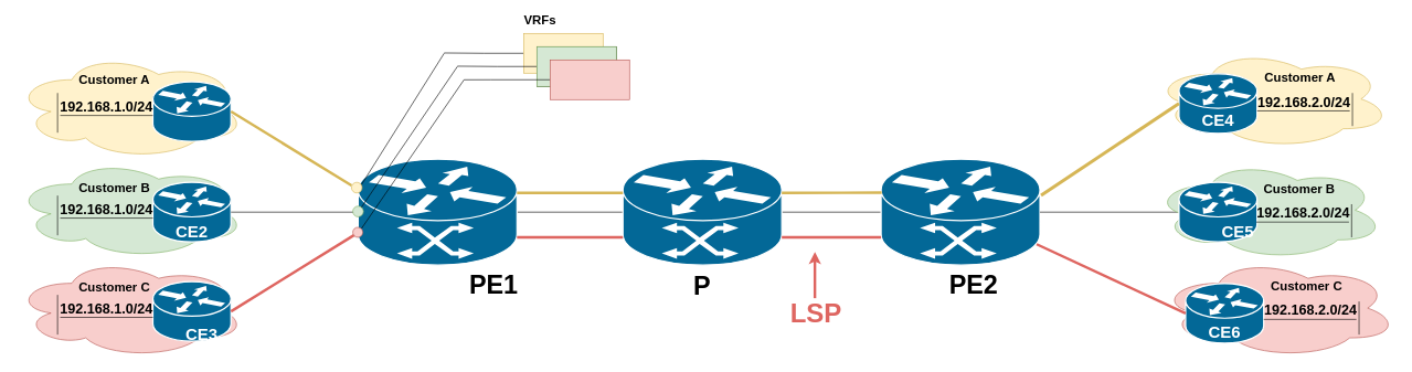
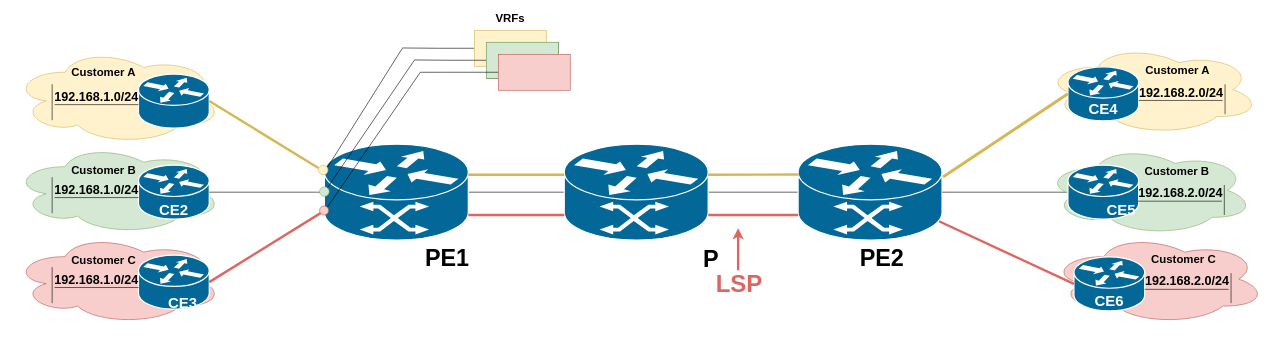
  <mxCell id="0" />
  <mxCell id="1" parent="0" />
  <mxCell id="2" value="" style="ellipse;shape=cloud;whiteSpace=wrap;html=1;fillColor=#f8cecc;strokeColor=#b85450;" parent="1" vertex="1"><mxGeometry x="20" y="390" width="350" height="150" as="geometry" /></mxCell>
  <mxCell id="3" value="" style="ellipse;shape=cloud;whiteSpace=wrap;html=1;fillColor=#d5e8d4;strokeColor=#82b366;" parent="1" vertex="1"><mxGeometry x="20" y="240" width="350" height="150" as="geometry" /></mxCell>
  <mxCell id="4" value="" style="ellipse;shape=cloud;whiteSpace=wrap;html=1;fillColor=#fff2cc;strokeColor=#d6b656;" parent="1" vertex="1"><mxGeometry x="20" y="80" width="350" height="160" as="geometry" /></mxCell>
  <mxCell id="5" style="edgeStyle=orthogonalEdgeStyle;rounded=0;orthogonalLoop=1;jettySize=auto;html=1;exitX=1;exitY=0.5;exitDx=0;exitDy=0;exitPerimeter=0;entryX=0;entryY=0.5;entryDx=0;entryDy=0;entryPerimeter=0;endArrow=none;endFill=0;" edge="1" parent="1" source="6" target="32"><mxGeometry relative="1" as="geometry" /></mxCell>
  <mxCell id="6" value="" style="shape=mxgraph.cisco.routers.atm_router;html=1;dashed=0;fillColor=#036897;strokeColor=#ffffff;strokeWidth=2;verticalLabelPosition=bottom;verticalAlign=top" parent="1" vertex="1"><mxGeometry x="540" y="240" width="240" height="160" as="geometry" /></mxCell>
  <mxCell id="7" value="" style="shape=mxgraph.cisco.routers.router;html=1;dashed=0;fillColor=#036897;strokeColor=#ffffff;strokeWidth=2;verticalLabelPosition=bottom;verticalAlign=top" parent="1" vertex="1"><mxGeometry x="230" y="425" width="118" height="90" as="geometry" /></mxCell>
  <mxCell id="8" value="" style="shape=mxgraph.cisco.routers.router;html=1;dashed=0;fillColor=#036897;strokeColor=#ffffff;strokeWidth=2;verticalLabelPosition=bottom;verticalAlign=top" parent="1" vertex="1"><mxGeometry x="230" y="275" width="118" height="90" as="geometry" /></mxCell>
  <mxCell id="9" value="" style="shape=mxgraph.cisco.routers.router;html=1;dashed=0;fillColor=#036897;strokeColor=#ffffff;strokeWidth=2;verticalLabelPosition=bottom;verticalAlign=top" parent="1" vertex="1"><mxGeometry x="230" y="123" width="118" height="90" as="geometry" /></mxCell>
  <mxCell id="10" value="" style="endArrow=none;html=1;exitX=1;exitY=0.5;exitDx=0;exitDy=0;exitPerimeter=0;entryX=-0.001;entryY=0.286;entryDx=0;entryDy=0;entryPerimeter=0;" parent="1" source="23" target="6" edge="1"><mxGeometry width="50" height="50" relative="1" as="geometry"><mxPoint x="460" y="245" as="sourcePoint" /><mxPoint x="510" y="195" as="targetPoint" /></mxGeometry></mxCell>
  <mxCell id="11" value="" style="endArrow=none;html=1;exitX=1;exitY=0.5;exitDx=0;exitDy=0;exitPerimeter=0;entryX=0;entryY=0.5;entryDx=0;entryDy=0;entryPerimeter=0;" parent="1" source="8" target="6" edge="1"><mxGeometry width="50" height="50" relative="1" as="geometry"><mxPoint x="420" y="365" as="sourcePoint" /><mxPoint x="470" y="315" as="targetPoint" /></mxGeometry></mxCell>
  <mxCell id="12" value="" style="endArrow=none;html=1;exitX=1;exitY=0.5;exitDx=0;exitDy=0;exitPerimeter=0;entryX=-0.007;entryY=0.7;entryDx=0;entryDy=0;entryPerimeter=0;strokeWidth=4;fillColor=#f8cecc;strokeColor=#DE6560;" parent="1" source="7" target="6" edge="1"><mxGeometry width="50" height="50" relative="1" as="geometry"><mxPoint x="460" y="445" as="sourcePoint" /><mxPoint x="510" y="395" as="targetPoint" /></mxGeometry></mxCell>
  <mxCell id="13" style="edgeStyle=orthogonalEdgeStyle;rounded=0;orthogonalLoop=1;jettySize=auto;html=1;exitX=0;exitY=0.5;exitDx=0;exitDy=0;endArrow=none;endFill=0;" edge="1" parent="1" source="14"><mxGeometry relative="1" as="geometry"><mxPoint x="670" y="79.5" as="targetPoint" /><Array as="points"><mxPoint x="730" y="80" /></Array></mxGeometry></mxCell>
  <mxCell id="14" value="" style="rounded=0;whiteSpace=wrap;html=1;fillColor=#fff2cc;strokeColor=#d6b656;" parent="1" vertex="1"><mxGeometry x="790" y="50" width="120" height="60" as="geometry" /></mxCell>
  <mxCell id="15" value="" style="rounded=0;whiteSpace=wrap;html=1;" parent="1" vertex="1"><mxGeometry x="810" y="70" width="120" height="60" as="geometry" /></mxCell>
  <mxCell id="16" style="edgeStyle=orthogonalEdgeStyle;rounded=0;orthogonalLoop=1;jettySize=auto;html=1;exitX=0;exitY=0.5;exitDx=0;exitDy=0;endArrow=none;endFill=0;" edge="1" parent="1" source="17"><mxGeometry relative="1" as="geometry"><mxPoint x="690" y="99.5" as="targetPoint" /><Array as="points"><mxPoint x="750" y="100" /></Array></mxGeometry></mxCell>
  <mxCell id="17" value="" style="rounded=0;whiteSpace=wrap;html=1;fillColor=#d5e8d4;strokeColor=#82b366;" parent="1" vertex="1"><mxGeometry x="810" y="70" width="120" height="60" as="geometry" /></mxCell>
  <mxCell id="18" style="edgeStyle=orthogonalEdgeStyle;rounded=0;orthogonalLoop=1;jettySize=auto;html=1;exitX=0;exitY=0.5;exitDx=0;exitDy=0;endArrow=none;endFill=0;" edge="1" parent="1" source="19"><mxGeometry relative="1" as="geometry"><mxPoint x="700" y="120.059" as="targetPoint" /><Array as="points"><mxPoint x="740" y="120" /><mxPoint x="740" y="120" /></Array></mxGeometry></mxCell>
  <mxCell id="19" value="" style="rounded=0;whiteSpace=wrap;html=1;fillColor=#f8cecc;strokeColor=#b85450;" parent="1" vertex="1"><mxGeometry x="830" y="90" width="120" height="60" as="geometry" /></mxCell>
  <mxCell id="20" value="" style="endArrow=none;html=1;exitX=1;exitY=0;exitDx=0;exitDy=0;" parent="1" source="25" edge="1"><mxGeometry width="50" height="50" relative="1" as="geometry"><mxPoint x="495" y="225" as="sourcePoint" /><mxPoint x="700" y="120" as="targetPoint" /></mxGeometry></mxCell>
  <mxCell id="21" value="" style="endArrow=none;html=1;exitX=0;exitY=0.5;exitDx=0;exitDy=0;exitPerimeter=0;" parent="1" source="6" edge="1"><mxGeometry width="50" height="50" relative="1" as="geometry"><mxPoint x="490" y="243.5" as="sourcePoint" /><mxPoint x="690" y="100" as="targetPoint" /></mxGeometry></mxCell>
  <mxCell id="22" value="" style="endArrow=none;html=1;exitX=0.003;exitY=0.284;exitDx=0;exitDy=0;exitPerimeter=0;" parent="1" source="6" edge="1"><mxGeometry width="50" height="50" relative="1" as="geometry"><mxPoint x="538" y="283" as="sourcePoint" /><mxPoint x="670" y="80" as="targetPoint" /></mxGeometry></mxCell>
  <mxCell id="23" value="" style="ellipse;whiteSpace=wrap;html=1;aspect=fixed;fillColor=#fff2cc;strokeColor=#d6b656;" parent="1" vertex="1"><mxGeometry x="530" y="275" width="16" height="16" as="geometry" /></mxCell>
  <mxCell id="24" value="" style="endArrow=none;html=1;exitX=1;exitY=0.5;exitDx=0;exitDy=0;exitPerimeter=0;entryX=-0.001;entryY=0.286;entryDx=0;entryDy=0;entryPerimeter=0;fillColor=#fff2cc;strokeColor=#d6b656;strokeWidth=4;" parent="1" source="9" target="23" edge="1"><mxGeometry width="50" height="50" relative="1" as="geometry"><mxPoint x="348" y="170" as="sourcePoint" /><mxPoint x="539.76" y="285.76" as="targetPoint" /></mxGeometry></mxCell>
  <mxCell id="25" value="" style="ellipse;whiteSpace=wrap;html=1;aspect=fixed;fillColor=#f8cecc;strokeColor=#b85450;" parent="1" vertex="1"><mxGeometry x="532" y="343" width="15" height="15" as="geometry" /></mxCell>
  <mxCell id="26" value="" style="ellipse;whiteSpace=wrap;html=1;aspect=fixed;fillColor=#d5e8d4;strokeColor=#82b366;" parent="1" vertex="1"><mxGeometry x="532" y="311" width="16" height="16" as="geometry" /></mxCell>
  <mxCell id="27" value="&lt;font style=&quot;font-size: 39px&quot;&gt;&lt;b&gt;PE1&lt;/b&gt;&lt;/font&gt;" style="text;html=1;strokeColor=none;fillColor=none;align=center;verticalAlign=middle;whiteSpace=wrap;rounded=0;" parent="1" vertex="1"><mxGeometry x="725" y="420" width="40" height="20" as="geometry" /></mxCell>
  <mxCell id="28" value="&lt;b&gt;&lt;font style=&quot;font-size: 19px&quot;&gt;Customer A&lt;/font&gt;&lt;/b&gt;" style="text;html=1;strokeColor=none;fillColor=none;align=center;verticalAlign=middle;whiteSpace=wrap;rounded=0;" parent="1" vertex="1"><mxGeometry x="107" y="111" width="130" height="20" as="geometry" /></mxCell>
  <mxCell id="29" value="&lt;b&gt;&lt;font style=&quot;font-size: 19px&quot;&gt;Customer B&lt;/font&gt;&lt;/b&gt;" style="text;html=1;strokeColor=none;fillColor=none;align=center;verticalAlign=middle;whiteSpace=wrap;rounded=0;" parent="1" vertex="1"><mxGeometry x="117" y="275" width="110" height="20" as="geometry" /></mxCell>
- <mxCell id="30" value="&lt;b&gt;&lt;font style=&quot;font-size: 19px&quot;&gt;VRFs&lt;/font&gt;&lt;/b&gt;" style="text;html=1;strokeColor=none;fillColor=none;align=center;verticalAlign=middle;whiteSpace=wrap;rounded=0;" parent="1" vertex="1"><mxGeometry x="795" y="20" width="40" height="20" as="geometry" /></mxCell>
+ <mxCell id="30" value="&lt;b&gt;&lt;font style=&quot;font-size: 19px&quot;&gt;VRFs&lt;/font&gt;&lt;/b&gt;" style="text;html=1;strokeColor=none;fillColor=none;align=center;verticalAlign=middle;whiteSpace=wrap;rounded=0;" parent="1" vertex="1"><mxGeometry x="830" y="20" width="40" height="20" as="geometry" /></mxCell>
  <mxCell id="31" style="edgeStyle=orthogonalEdgeStyle;rounded=0;orthogonalLoop=1;jettySize=auto;html=1;exitX=1;exitY=0.5;exitDx=0;exitDy=0;exitPerimeter=0;entryX=0;entryY=0.5;entryDx=0;entryDy=0;entryPerimeter=0;endArrow=none;endFill=0;" edge="1" parent="1" source="32" target="33"><mxGeometry relative="1" as="geometry" /></mxCell>
  <mxCell id="32" value="" style="shape=mxgraph.cisco.routers.atm_router;html=1;dashed=0;fillColor=#036897;strokeColor=#ffffff;strokeWidth=2;verticalLabelPosition=bottom;verticalAlign=top" vertex="1" parent="1"><mxGeometry x="940" y="240" width="240" height="160" as="geometry" /></mxCell>
  <mxCell id="33" value="" style="shape=mxgraph.cisco.routers.atm_router;html=1;dashed=0;fillColor=#036897;strokeColor=#ffffff;strokeWidth=2;verticalLabelPosition=bottom;verticalAlign=top" vertex="1" parent="1"><mxGeometry x="1330" y="240" width="240" height="160" as="geometry" /></mxCell>
  <mxCell id="34" value="" style="ellipse;shape=cloud;whiteSpace=wrap;html=1;fillColor=#f8cecc;strokeColor=#b85450;flipH=0;flipV=0;" vertex="1" parent="1"><mxGeometry x="1750" y="390" width="360" height="150" as="geometry" /></mxCell>
  <mxCell id="35" style="edgeStyle=orthogonalEdgeStyle;rounded=0;orthogonalLoop=1;jettySize=auto;html=1;exitX=0;exitY=0.5;exitDx=0;exitDy=0;exitPerimeter=0;entryX=1;entryY=0.5;entryDx=0;entryDy=0;entryPerimeter=0;endArrow=none;endFill=0;" edge="1" parent="1" source="39" target="33"><mxGeometry relative="1" as="geometry" /></mxCell>
  <mxCell id="36" value="" style="ellipse;shape=cloud;whiteSpace=wrap;html=1;fillColor=#d5e8d4;strokeColor=#82b366;flipH=0;flipV=0;" vertex="1" parent="1"><mxGeometry x="1740" y="242" width="350" height="150" as="geometry" /></mxCell>
  <mxCell id="37" value="" style="ellipse;shape=cloud;whiteSpace=wrap;html=1;fillColor=#fff2cc;strokeColor=#d6b656;flipH=0;flipV=0;" vertex="1" parent="1"><mxGeometry x="1740" y="74" width="360" height="150" as="geometry" /></mxCell>
  <mxCell id="38" value="" style="shape=mxgraph.cisco.routers.router;html=1;dashed=0;fillColor=#036897;strokeColor=#ffffff;strokeWidth=2;verticalLabelPosition=bottom;verticalAlign=top;flipH=0;flipV=0;" vertex="1" parent="1"><mxGeometry x="1790" y="428" width="118" height="90" as="geometry" /></mxCell>
  <mxCell id="39" value="" style="shape=mxgraph.cisco.routers.router;html=1;dashed=0;fillColor=#036897;strokeColor=#ffffff;strokeWidth=2;verticalLabelPosition=bottom;verticalAlign=top;flipH=0;flipV=0;" vertex="1" parent="1"><mxGeometry x="1780" y="275" width="118" height="90" as="geometry" /></mxCell>
  <mxCell id="40" value="" style="shape=mxgraph.cisco.routers.router;html=1;dashed=0;fillColor=#036897;strokeColor=#ffffff;strokeWidth=2;verticalLabelPosition=bottom;verticalAlign=top;flipH=0;flipV=0;" vertex="1" parent="1"><mxGeometry x="1780" y="111" width="118" height="90" as="geometry" /></mxCell>
  <mxCell id="41" value="" style="endArrow=none;html=1;exitX=1.007;exitY=0.341;exitDx=0;exitDy=0;exitPerimeter=0;entryX=0;entryY=0.5;entryDx=0;entryDy=0;entryPerimeter=0;fillColor=#fff2cc;strokeColor=#d6b656;strokeWidth=5;" edge="1" parent="1" source="33" target="40"><mxGeometry width="50" height="50" relative="1" as="geometry"><mxPoint x="1740" y="180" as="sourcePoint" /><mxPoint x="1800" y="170" as="targetPoint" /></mxGeometry></mxCell>
  <mxCell id="42" value="" style="endArrow=none;html=1;strokeWidth=4;fillColor=#f8cecc;exitX=0.979;exitY=0.803;exitDx=0;exitDy=0;exitPerimeter=0;strokeColor=#DE6560;entryX=0;entryY=0.5;entryDx=0;entryDy=0;entryPerimeter=0;" edge="1" parent="1" source="33" target="38"><mxGeometry width="50" height="50" relative="1" as="geometry"><mxPoint x="1639.96" y="369.44" as="sourcePoint" /><mxPoint x="1840" y="460" as="targetPoint" /></mxGeometry></mxCell>
  <mxCell id="43" value="&lt;font style=&quot;font-size: 39px&quot;&gt;&lt;b&gt;PE2&lt;/b&gt;&lt;/font&gt;" style="text;html=1;strokeColor=none;fillColor=none;align=center;verticalAlign=middle;whiteSpace=wrap;rounded=0;" vertex="1" parent="1"><mxGeometry x="1450" y="420" width="40" height="20" as="geometry" /></mxCell>
- <mxCell id="44" value="&lt;font style=&quot;font-size: 39px&quot;&gt;&lt;b&gt;P&lt;/b&gt;&lt;/font&gt;" style="text;html=1;strokeColor=none;fillColor=none;align=center;verticalAlign=middle;whiteSpace=wrap;rounded=0;" vertex="1" parent="1"><mxGeometry x="1040" y="423" width="40" height="20" as="geometry" /></mxCell>
+ <mxCell id="44" value="&lt;font style=&quot;font-size: 39px&quot;&gt;&lt;b&gt;P&lt;/b&gt;&lt;/font&gt;" style="text;html=1;strokeColor=none;fillColor=none;align=center;verticalAlign=middle;whiteSpace=wrap;rounded=0;" vertex="1" parent="1"><mxGeometry x="1165" y="423" width="40" height="20" as="geometry" /></mxCell>
  <mxCell id="45" value="" style="endArrow=none;html=1;strokeWidth=4;fillColor=#f8cecc;strokeColor=#DE6560;entryX=0;entryY=0.738;entryDx=0;entryDy=0;entryPerimeter=0;" edge="1" parent="1" target="33"><mxGeometry width="50" height="50" relative="1" as="geometry"><mxPoint x="1180" y="358" as="sourcePoint" /><mxPoint x="1330" y="358" as="targetPoint" /></mxGeometry></mxCell>
  <mxCell id="46" value="" style="endArrow=none;html=1;strokeWidth=4;fillColor=#f8cecc;strokeColor=#DE6560;" edge="1" parent="1"><mxGeometry width="50" height="50" relative="1" as="geometry"><mxPoint x="780" y="358" as="sourcePoint" /><mxPoint x="940" y="358" as="targetPoint" /></mxGeometry></mxCell>
  <mxCell id="47" value="" style="endArrow=none;html=1;strokeWidth=4;fillColor=#fff2cc;strokeColor=#d6b656;entryX=0.004;entryY=0.316;entryDx=0;entryDy=0;entryPerimeter=0;" edge="1" parent="1" target="33"><mxGeometry width="50" height="50" relative="1" as="geometry"><mxPoint x="1180" y="291" as="sourcePoint" /><mxPoint x="1340" y="291" as="targetPoint" /></mxGeometry></mxCell>
  <mxCell id="48" value="" style="endArrow=none;html=1;strokeWidth=4;fillColor=#fff2cc;strokeColor=#d6b656;" edge="1" parent="1"><mxGeometry width="50" height="50" relative="1" as="geometry"><mxPoint x="780" y="291" as="sourcePoint" /><mxPoint x="940" y="291" as="targetPoint" /></mxGeometry></mxCell>
  <mxCell id="49" value="" style="endArrow=classic;html=1;strokeColor=#DE6560;strokeWidth=4;" edge="1" parent="1"><mxGeometry width="50" height="50" relative="1" as="geometry"><mxPoint x="1230" y="450" as="sourcePoint" /><mxPoint x="1230" y="380" as="targetPoint" /></mxGeometry></mxCell>
  <mxCell id="50" value="&lt;font size=&quot;1&quot; color=&quot;#de6560&quot;&gt;&lt;b style=&quot;font-size: 40px&quot;&gt;LSP&lt;/b&gt;&lt;/font&gt;" style="text;html=1;strokeColor=none;fillColor=none;align=center;verticalAlign=middle;whiteSpace=wrap;rounded=0;" vertex="1" parent="1"><mxGeometry x="1212" y="462" width="40" height="20" as="geometry" /></mxCell>
  <mxCell id="51" value="" style="endArrow=none;html=1;strokeWidth=1;" edge="1" parent="1"><mxGeometry width="50" height="50" relative="1" as="geometry"><mxPoint x="90" y="174" as="sourcePoint" /><mxPoint x="230" y="174" as="targetPoint" /></mxGeometry></mxCell>
  <mxCell id="52" value="" style="endArrow=none;html=1;strokeColor=#000000;strokeWidth=1;" edge="1" parent="1"><mxGeometry width="50" height="50" relative="1" as="geometry"><mxPoint x="86" y="200" as="sourcePoint" /><mxPoint x="86" y="140" as="targetPoint" /></mxGeometry></mxCell>
  <mxCell id="53" value="&lt;font size=&quot;1&quot;&gt;&lt;b style=&quot;font-size: 21px&quot;&gt;192.168.1.0/24&lt;/b&gt;&lt;/font&gt;" style="text;html=1;strokeColor=none;fillColor=none;align=center;verticalAlign=middle;whiteSpace=wrap;rounded=0;" vertex="1" parent="1"><mxGeometry x="120" y="150" width="80" height="20" as="geometry" /></mxCell>
  <mxCell id="54" value="" style="endArrow=none;html=1;strokeWidth=1;" edge="1" parent="1"><mxGeometry width="50" height="50" relative="1" as="geometry"><mxPoint x="90" y="329" as="sourcePoint" /><mxPoint x="230" y="329" as="targetPoint" /></mxGeometry></mxCell>
  <mxCell id="55" value="" style="endArrow=none;html=1;strokeColor=#000000;strokeWidth=1;" edge="1" parent="1"><mxGeometry width="50" height="50" relative="1" as="geometry"><mxPoint x="86" y="355" as="sourcePoint" /><mxPoint x="86" y="295" as="targetPoint" /></mxGeometry></mxCell>
  <mxCell id="56" value="&lt;font size=&quot;1&quot;&gt;&lt;b style=&quot;font-size: 21px&quot;&gt;192.168.1.0/24&lt;/b&gt;&lt;/font&gt;" style="text;html=1;strokeColor=none;fillColor=none;align=center;verticalAlign=middle;whiteSpace=wrap;rounded=0;" vertex="1" parent="1"><mxGeometry x="120" y="305" width="80" height="20" as="geometry" /></mxCell>
  <mxCell id="57" value="&lt;b&gt;&lt;font style=&quot;font-size: 19px&quot;&gt;Customer C&lt;/font&gt;&lt;/b&gt;" style="text;html=1;strokeColor=none;fillColor=none;align=center;verticalAlign=middle;whiteSpace=wrap;rounded=0;" vertex="1" parent="1"><mxGeometry x="117" y="425" width="110" height="20" as="geometry" /></mxCell>
  <mxCell id="58" value="" style="endArrow=none;html=1;strokeWidth=1;" edge="1" parent="1"><mxGeometry width="50" height="50" relative="1" as="geometry"><mxPoint x="90" y="479" as="sourcePoint" /><mxPoint x="230" y="479" as="targetPoint" /></mxGeometry></mxCell>
  <mxCell id="59" value="" style="endArrow=none;html=1;strokeColor=#000000;strokeWidth=1;" edge="1" parent="1"><mxGeometry width="50" height="50" relative="1" as="geometry"><mxPoint x="86" y="505" as="sourcePoint" /><mxPoint x="86" y="445" as="targetPoint" /></mxGeometry></mxCell>
  <mxCell id="60" value="&lt;font style=&quot;font-size: 21px&quot;&gt;&lt;b&gt;192.168.1.0/24&lt;/b&gt;&lt;/font&gt;" style="text;html=1;strokeColor=none;fillColor=none;align=center;verticalAlign=middle;whiteSpace=wrap;rounded=0;" vertex="1" parent="1"><mxGeometry x="120" y="455" width="80" height="20" as="geometry" /></mxCell>
  <mxCell id="61" value="&lt;b&gt;&lt;font style=&quot;font-size: 19px&quot;&gt;Customer A&lt;/font&gt;&lt;/b&gt;" style="text;html=1;strokeColor=none;fillColor=none;align=center;verticalAlign=middle;whiteSpace=wrap;rounded=0;" vertex="1" parent="1"><mxGeometry x="1898" y="108" width="130" height="20" as="geometry" /></mxCell>
  <mxCell id="62" value="" style="endArrow=none;html=1;strokeWidth=1;" edge="1" parent="1"><mxGeometry width="50" height="50" relative="1" as="geometry"><mxPoint x="1898" y="167" as="sourcePoint" /><mxPoint x="2038" y="167" as="targetPoint" /></mxGeometry></mxCell>
  <mxCell id="63" value="" style="endArrow=none;html=1;strokeColor=#000000;strokeWidth=1;" edge="1" parent="1"><mxGeometry width="50" height="50" relative="1" as="geometry"><mxPoint x="2042" y="190" as="sourcePoint" /><mxPoint x="2042" y="140" as="targetPoint" /></mxGeometry></mxCell>
  <mxCell id="64" value="&lt;font style=&quot;font-size: 21px&quot;&gt;&lt;b&gt;192.168.2.0/24&lt;/b&gt;&lt;/font&gt;" style="text;html=1;strokeColor=none;fillColor=none;align=center;verticalAlign=middle;whiteSpace=wrap;rounded=0;" vertex="1" parent="1"><mxGeometry x="1929" y="143" width="80" height="20" as="geometry" /></mxCell>
  <mxCell id="65" value="&lt;b&gt;&lt;font style=&quot;font-size: 19px&quot;&gt;Customer B&lt;/font&gt;&lt;/b&gt;" style="text;html=1;strokeColor=none;fillColor=none;align=center;verticalAlign=middle;whiteSpace=wrap;rounded=0;" vertex="1" parent="1"><mxGeometry x="1896.75" y="276" width="130" height="20" as="geometry" /></mxCell>
  <mxCell id="66" value="" style="endArrow=none;html=1;strokeWidth=1;" edge="1" parent="1"><mxGeometry width="50" height="50" relative="1" as="geometry"><mxPoint x="1896.75" y="335" as="sourcePoint" /><mxPoint x="2036.75" y="335" as="targetPoint" /></mxGeometry></mxCell>
  <mxCell id="67" value="" style="endArrow=none;html=1;strokeColor=#000000;strokeWidth=1;" edge="1" parent="1"><mxGeometry width="50" height="50" relative="1" as="geometry"><mxPoint x="2040.75" y="358" as="sourcePoint" /><mxPoint x="2040.75" y="308" as="targetPoint" /></mxGeometry></mxCell>
  <mxCell id="68" value="&lt;font style=&quot;font-size: 21px&quot;&gt;&lt;b&gt;192.168.2.0/24&lt;/b&gt;&lt;/font&gt;" style="text;html=1;strokeColor=none;fillColor=none;align=center;verticalAlign=middle;whiteSpace=wrap;rounded=0;" vertex="1" parent="1"><mxGeometry x="1927.75" y="311" width="80" height="20" as="geometry" /></mxCell>
  <mxCell id="69" value="&lt;b&gt;&lt;font style=&quot;font-size: 19px&quot;&gt;Customer C&lt;/font&gt;&lt;/b&gt;" style="text;html=1;strokeColor=none;fillColor=none;align=center;verticalAlign=middle;whiteSpace=wrap;rounded=0;" vertex="1" parent="1"><mxGeometry x="1908" y="423" width="130" height="20" as="geometry" /></mxCell>
  <mxCell id="70" value="" style="endArrow=none;html=1;strokeWidth=1;" edge="1" parent="1"><mxGeometry width="50" height="50" relative="1" as="geometry"><mxPoint x="1908" y="482" as="sourcePoint" /><mxPoint x="2048" y="482" as="targetPoint" /></mxGeometry></mxCell>
  <mxCell id="71" value="" style="endArrow=none;html=1;strokeColor=#000000;strokeWidth=1;" edge="1" parent="1"><mxGeometry width="50" height="50" relative="1" as="geometry"><mxPoint x="2052" y="505" as="sourcePoint" /><mxPoint x="2052" y="455" as="targetPoint" /></mxGeometry></mxCell>
  <mxCell id="72" value="&lt;font style=&quot;font-size: 21px&quot;&gt;&lt;b&gt;192.168.2.0/24&lt;/b&gt;&lt;/font&gt;" style="text;html=1;strokeColor=none;fillColor=none;align=center;verticalAlign=middle;whiteSpace=wrap;rounded=0;" vertex="1" parent="1"><mxGeometry x="1939" y="458" width="80" height="20" as="geometry" /></mxCell>
  <mxCell id="73" value="&lt;b style=&quot;color: rgb(255 , 255 , 255) ; font-size: 25px&quot;&gt;CE2&lt;/b&gt;" style="text;html=1;strokeColor=none;fillColor=none;align=center;verticalAlign=middle;whiteSpace=wrap;rounded=0;" vertex="1" parent="1"><mxGeometry x="269" y="338" width="40" height="20" as="geometry" /></mxCell>
  <mxCell id="74" value="&lt;b style=&quot;color: rgb(255 , 255 , 255) ; font-size: 25px&quot;&gt;CE3&lt;/b&gt;" style="text;html=1;strokeColor=none;fillColor=none;align=center;verticalAlign=middle;whiteSpace=wrap;rounded=0;" vertex="1" parent="1"><mxGeometry x="284" y="493" width="40" height="20" as="geometry" /></mxCell>
  <mxCell id="75" value="&lt;b style=&quot;color: rgb(255 , 255 , 255) ; font-size: 25px&quot;&gt;CE4&lt;/b&gt;" style="text;html=1;strokeColor=none;fillColor=none;align=center;verticalAlign=middle;whiteSpace=wrap;rounded=0;" vertex="1" parent="1"><mxGeometry x="1819" y="170" width="40" height="20" as="geometry" /></mxCell>
  <mxCell id="76" value="&lt;b style=&quot;color: rgb(255 , 255 , 255) ; font-size: 25px&quot;&gt;CE5&lt;/b&gt;" style="text;html=1;strokeColor=none;fillColor=none;align=center;verticalAlign=middle;whiteSpace=wrap;rounded=0;" vertex="1" parent="1"><mxGeometry x="1849" y="338" width="40" height="20" as="geometry" /></mxCell>
  <mxCell id="77" value="&lt;b style=&quot;color: rgb(255 , 255 , 255) ; font-size: 25px&quot;&gt;CE6&lt;/b&gt;" style="text;html=1;strokeColor=none;fillColor=none;align=center;verticalAlign=middle;whiteSpace=wrap;rounded=0;" vertex="1" parent="1"><mxGeometry x="1829" y="490" width="40" height="20" as="geometry" /></mxCell>
